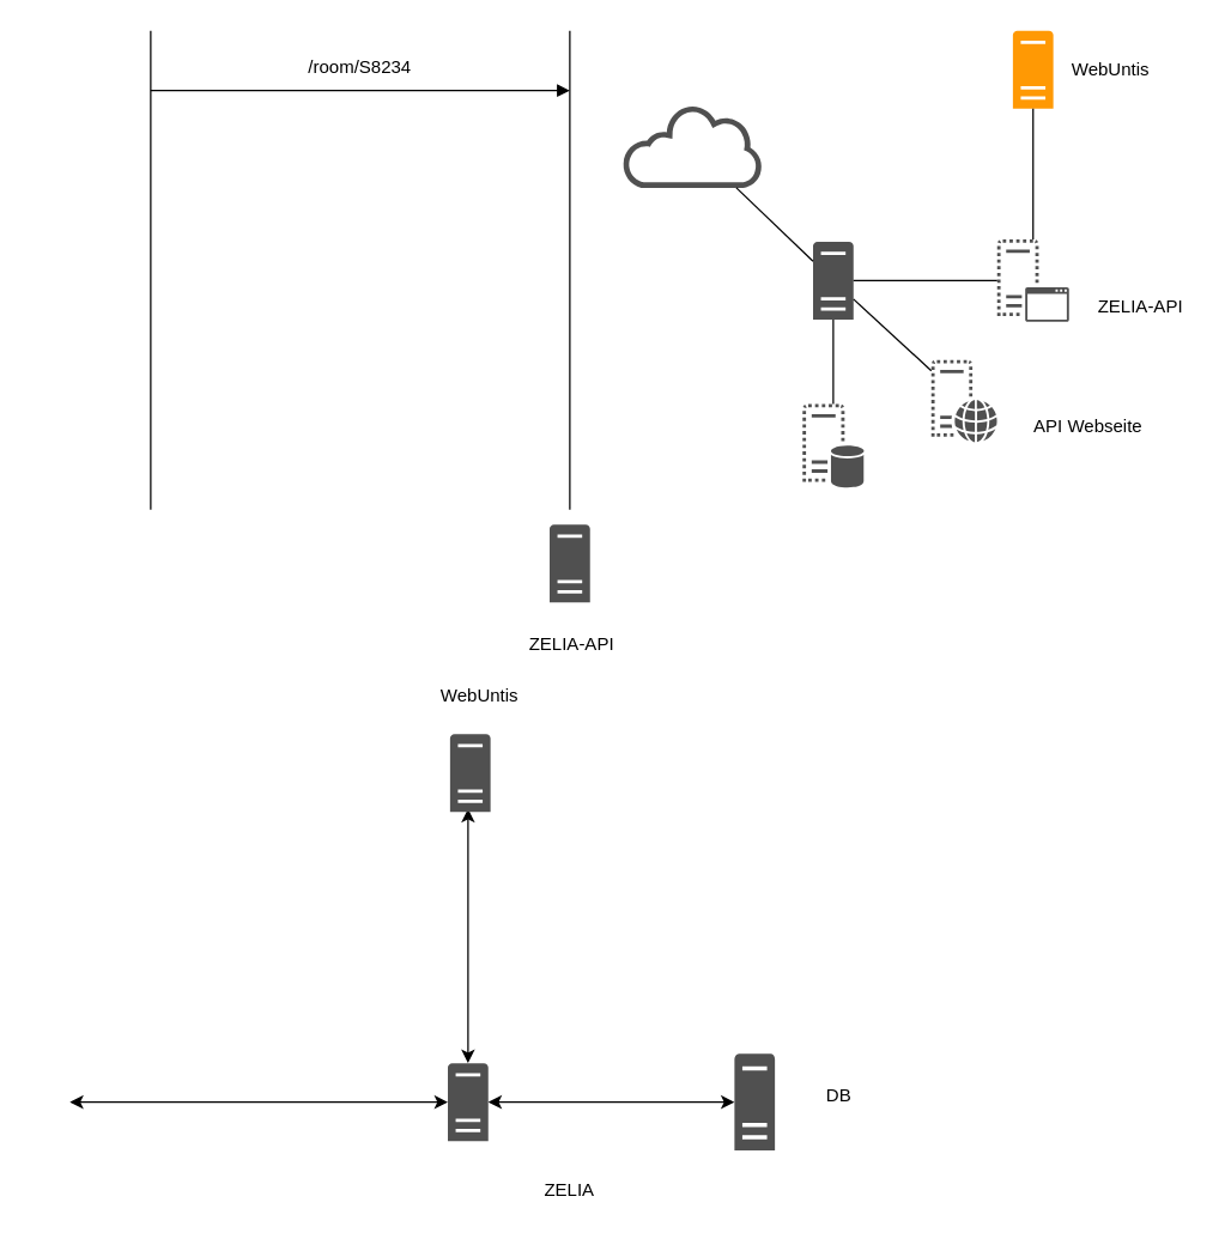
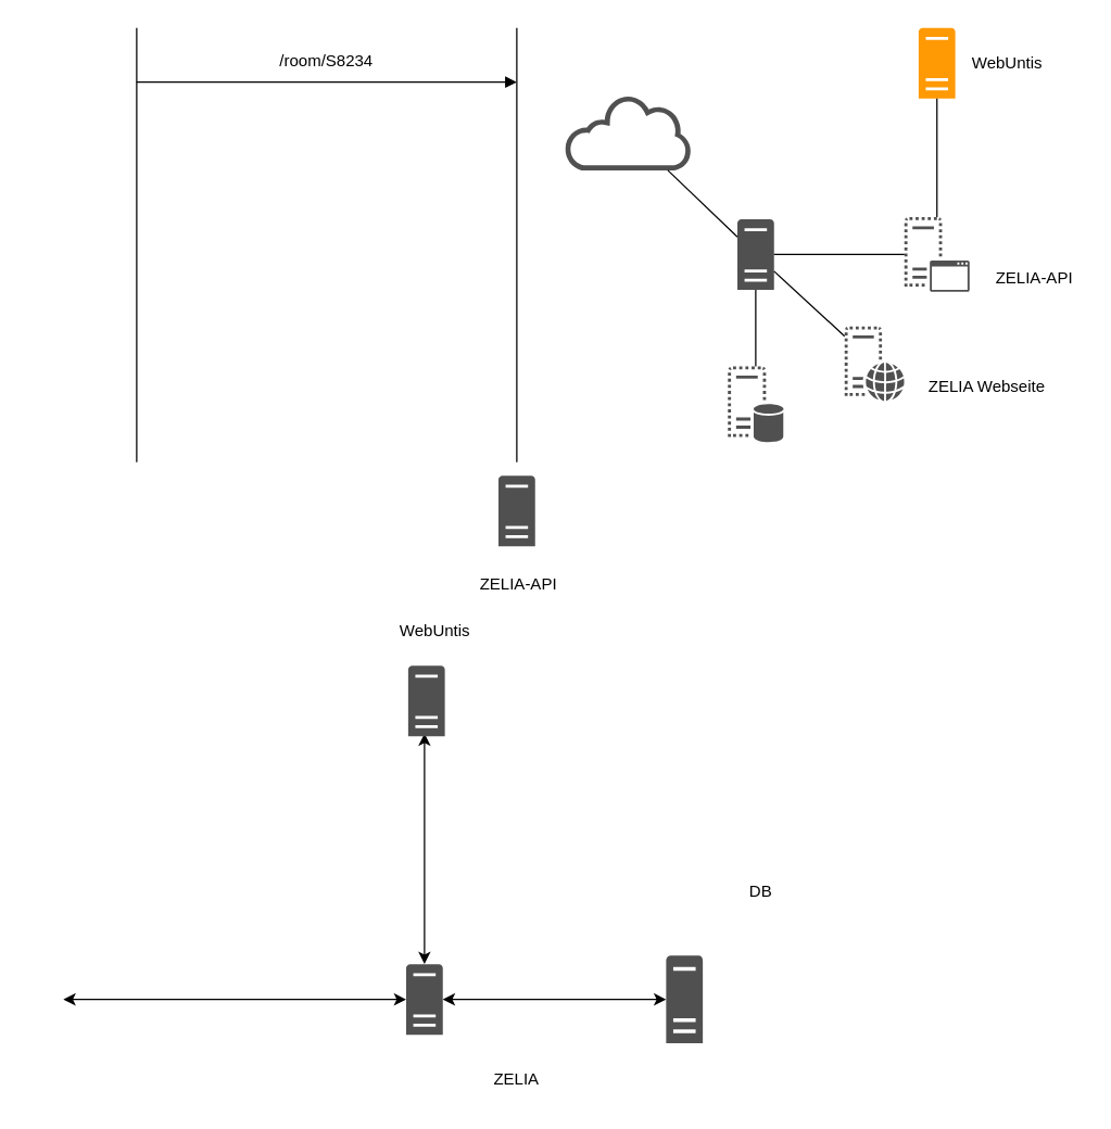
  <mxCell id="0" />
  <mxCell id="1" parent="0" />
  <mxCell id="2" value="" style="sketch=0;pointerEvents=1;shadow=0;dashed=0;html=1;strokeColor=none;fillColor=#FFFFFF;labelPosition=center;verticalLabelPosition=bottom;verticalAlign=top;outlineConnect=0;align=center;shape=mxgraph.office.devices.cell_phone_generic;" parent="1" vertex="1"><mxGeometry x="20" y="712.5" width="26" height="47" as="geometry" /></mxCell>
  <mxCell id="3" value="" style="endArrow=none;html=1;" parent="1" edge="1"><mxGeometry width="50" height="50" relative="1" as="geometry"><mxPoint x="100" y="340" as="sourcePoint" /><mxPoint x="100" y="20" as="targetPoint" /></mxGeometry></mxCell>
  <mxCell id="4" value="" style="endArrow=none;html=1;" parent="1" edge="1"><mxGeometry width="50" height="50" relative="1" as="geometry"><mxPoint x="380" y="340" as="sourcePoint" /><mxPoint x="380" y="20" as="targetPoint" /></mxGeometry></mxCell>
  <mxCell id="5" value="" style="endArrow=block;html=1;endFill=1;" parent="1" edge="1"><mxGeometry width="50" height="50" relative="1" as="geometry"><mxPoint x="100" y="60" as="sourcePoint" /><mxPoint x="380" y="60" as="targetPoint" /></mxGeometry></mxCell>
  <mxCell id="6" value="/room/S8234" style="text;html=1;strokeColor=none;fillColor=none;align=center;verticalAlign=middle;whiteSpace=wrap;rounded=0;" parent="1" vertex="1"><mxGeometry x="210" y="30" width="60" height="30" as="geometry" /></mxCell>
  <mxCell id="7" value="" style="sketch=0;pointerEvents=1;shadow=0;dashed=0;html=1;strokeColor=none;fillColor=#505050;labelPosition=center;verticalLabelPosition=bottom;verticalAlign=top;outlineConnect=0;align=center;shape=mxgraph.office.servers.server_generic;" vertex="1" parent="1"><mxGeometry x="298.5" y="710" width="27" height="52" as="geometry" /></mxCell>
  <mxCell id="8" value="ZELIA-API" style="text;html=1;align=center;verticalAlign=middle;resizable=0;points=[];autosize=1;strokeColor=none;fillColor=none;" vertex="1" parent="1"><mxGeometry x="345.5" y="420" width="70" height="20" as="geometry" /></mxCell>
  <mxCell id="9" value="" style="sketch=0;pointerEvents=1;shadow=0;dashed=0;html=1;strokeColor=none;fillColor=#FFFFFF;labelPosition=center;verticalLabelPosition=bottom;verticalAlign=top;outlineConnect=0;align=center;shape=mxgraph.office.devices.cell_phone_generic;" vertex="1" parent="1"><mxGeometry x="88" y="350" width="26" height="47" as="geometry" /></mxCell>
  <mxCell id="10" value="" style="sketch=0;pointerEvents=1;shadow=0;dashed=0;html=1;strokeColor=none;fillColor=#505050;labelPosition=center;verticalLabelPosition=bottom;verticalAlign=top;outlineConnect=0;align=center;shape=mxgraph.office.servers.server_generic;" vertex="1" parent="1"><mxGeometry x="366.5" y="350" width="27" height="52" as="geometry" /></mxCell>
  <mxCell id="11" value="" style="endArrow=classic;startArrow=classic;html=1;" edge="1" parent="1" source="2" target="7"><mxGeometry width="50" height="50" relative="1" as="geometry"><mxPoint x="150" y="759.5" as="sourcePoint" /><mxPoint x="200" y="709.5" as="targetPoint" /></mxGeometry></mxCell>
  <mxCell id="12" value="" style="endArrow=classic;startArrow=classic;html=1;" edge="1" parent="1" source="7"><mxGeometry width="50" height="50" relative="1" as="geometry"><mxPoint x="287" y="650" as="sourcePoint" /><mxPoint x="312" y="540" as="targetPoint" /></mxGeometry></mxCell>
  <mxCell id="13" value="" style="sketch=0;pointerEvents=1;shadow=0;dashed=0;html=1;strokeColor=none;fillColor=#505050;labelPosition=center;verticalLabelPosition=bottom;verticalAlign=top;outlineConnect=0;align=center;shape=mxgraph.office.servers.server_generic;" vertex="1" parent="1"><mxGeometry x="300" y="490" width="27" height="52" as="geometry" /></mxCell>
  <mxCell id="14" value="" style="endArrow=classic;startArrow=classic;html=1;" edge="1" parent="1" source="7" target="15"><mxGeometry width="50" height="50" relative="1" as="geometry"><mxPoint x="369" y="750" as="sourcePoint" /><mxPoint x="490" y="736" as="targetPoint" /></mxGeometry></mxCell>
  <mxCell id="15" value="" style="sketch=0;pointerEvents=1;shadow=0;dashed=0;html=1;strokeColor=none;fillColor=#505050;labelPosition=center;verticalLabelPosition=bottom;verticalAlign=top;outlineConnect=0;align=center;shape=mxgraph.office.servers.server_generic;" vertex="1" parent="1"><mxGeometry x="490" y="703.75" width="27" height="64.5" as="geometry" /></mxCell>
  <mxCell id="16" value="ZELIA" style="text;html=1;strokeColor=none;fillColor=none;align=center;verticalAlign=middle;whiteSpace=wrap;rounded=0;" vertex="1" parent="1"><mxGeometry x="350" y="780" width="60" height="30" as="geometry" /></mxCell>
  <mxCell id="17" value="WebUntis" style="text;html=1;strokeColor=none;fillColor=none;align=center;verticalAlign=middle;whiteSpace=wrap;rounded=0;" vertex="1" parent="1"><mxGeometry x="290" y="450" width="60" height="30" as="geometry" /></mxCell>
- <mxCell id="18" value="DB" style="text;html=1;strokeColor=none;fillColor=none;align=center;verticalAlign=middle;whiteSpace=wrap;rounded=0;" vertex="1" parent="1"><mxGeometry x="530" y="717" width="60" height="30" as="geometry" /></mxCell>
+ <mxCell id="18" value="DB" style="text;html=1;strokeColor=none;fillColor=none;align=center;verticalAlign=middle;whiteSpace=wrap;rounded=0;" vertex="1" parent="1"><mxGeometry x="530" y="642" width="60" height="30" as="geometry" /></mxCell>
  <mxCell id="19" value="" style="sketch=0;pointerEvents=1;shadow=0;dashed=0;html=1;strokeColor=none;fillColor=#505050;labelPosition=center;verticalLabelPosition=bottom;verticalAlign=top;outlineConnect=0;align=center;shape=mxgraph.office.servers.virtual_database_server;" vertex="1" parent="1"><mxGeometry x="535.5" y="269.5" width="41" height="56" as="geometry" /></mxCell>
  <mxCell id="20" value="" style="sketch=0;pointerEvents=1;shadow=0;dashed=0;html=1;strokeColor=none;fillColor=#505050;labelPosition=center;verticalLabelPosition=bottom;verticalAlign=top;outlineConnect=0;align=center;shape=mxgraph.office.servers.virtual_web_server;" vertex="1" parent="1"><mxGeometry x="621.5" y="240" width="44" height="55" as="geometry" /></mxCell>
  <mxCell id="21" value="" style="sketch=0;pointerEvents=1;shadow=0;dashed=0;html=1;strokeColor=none;fillColor=#505050;labelPosition=center;verticalLabelPosition=bottom;verticalAlign=top;outlineConnect=0;align=center;shape=mxgraph.office.servers.virtual_application_server;" vertex="1" parent="1"><mxGeometry x="665.5" y="159.5" width="48" height="55" as="geometry" /></mxCell>
  <mxCell id="22" value="" style="sketch=0;pointerEvents=1;shadow=0;dashed=0;html=1;strokeColor=none;fillColor=#505050;labelPosition=center;verticalLabelPosition=bottom;verticalAlign=top;outlineConnect=0;align=center;shape=mxgraph.office.servers.server_generic;" vertex="1" parent="1"><mxGeometry x="542.5" y="161" width="27" height="52" as="geometry" /></mxCell>
  <mxCell id="23" value="" style="sketch=0;pointerEvents=1;shadow=0;dashed=0;html=1;strokeColor=none;fillColor=#505050;labelPosition=center;verticalLabelPosition=bottom;outlineConnect=0;verticalAlign=top;align=center;shape=mxgraph.office.clouds.cloud;" vertex="1" parent="1"><mxGeometry x="415.5" y="70" width="94" height="55" as="geometry" /></mxCell>
  <mxCell id="24" value="" style="endArrow=none;html=1;" edge="1" parent="1" source="23" target="22"><mxGeometry width="50" height="50" relative="1" as="geometry"><mxPoint x="495.5" y="-148" as="sourcePoint" /><mxPoint x="545.5" y="-198" as="targetPoint" /></mxGeometry></mxCell>
  <mxCell id="25" value="" style="sketch=0;pointerEvents=1;shadow=0;dashed=0;html=1;labelPosition=center;verticalLabelPosition=bottom;verticalAlign=top;outlineConnect=0;align=center;shape=mxgraph.office.servers.server_generic;fillColor=#FF9904;strokeColor=none;" vertex="1" parent="1"><mxGeometry x="676" y="20" width="27" height="52" as="geometry" /></mxCell>
  <mxCell id="26" value="WebUntis" style="text;html=1;align=center;verticalAlign=middle;resizable=0;points=[];autosize=1;strokeColor=none;fillColor=none;" vertex="1" parent="1"><mxGeometry x="705.5" y="36" width="70" height="20" as="geometry" /></mxCell>
  <mxCell id="27" value="" style="endArrow=none;html=1;" edge="1" parent="1" source="25" target="21"><mxGeometry width="50" height="50" relative="1" as="geometry"><mxPoint x="645.5" y="240" as="sourcePoint" /><mxPoint x="695.5" y="190" as="targetPoint" /></mxGeometry></mxCell>
  <mxCell id="28" value="" style="endArrow=none;html=1;" edge="1" parent="1" source="22" target="21"><mxGeometry width="50" height="50" relative="1" as="geometry"><mxPoint x="645.5" y="210" as="sourcePoint" /><mxPoint x="695.5" y="160" as="targetPoint" /></mxGeometry></mxCell>
  <mxCell id="29" value="" style="endArrow=none;html=1;" edge="1" parent="1" source="22" target="20"><mxGeometry width="50" height="50" relative="1" as="geometry"><mxPoint x="645.5" y="210" as="sourcePoint" /><mxPoint x="695.5" y="160" as="targetPoint" /></mxGeometry></mxCell>
  <mxCell id="30" value="" style="endArrow=none;html=1;" edge="1" parent="1" source="19" target="22"><mxGeometry width="50" height="50" relative="1" as="geometry"><mxPoint x="645.5" y="210" as="sourcePoint" /><mxPoint x="695.5" y="160" as="targetPoint" /></mxGeometry></mxCell>
- <mxCell id="31" value="API Webseite" style="text;html=1;align=center;verticalAlign=middle;resizable=0;points=[];autosize=1;strokeColor=none;fillColor=none;" vertex="1" parent="1"><mxGeometry x="675.5" y="275" width="100" height="20" as="geometry" /></mxCell>
+ <mxCell id="31" value="ZELIA Webseite" style="text;html=1;align=center;verticalAlign=middle;resizable=0;points=[];autosize=1;strokeColor=none;fillColor=none;" vertex="1" parent="1"><mxGeometry x="675.5" y="275" width="100" height="20" as="geometry" /></mxCell>
  <mxCell id="32" value="ZELIA-API" style="text;html=1;align=center;verticalAlign=middle;resizable=0;points=[];autosize=1;strokeColor=none;fillColor=none;" vertex="1" parent="1"><mxGeometry x="725.5" y="194.5" width="70" height="20" as="geometry" /></mxCell>
